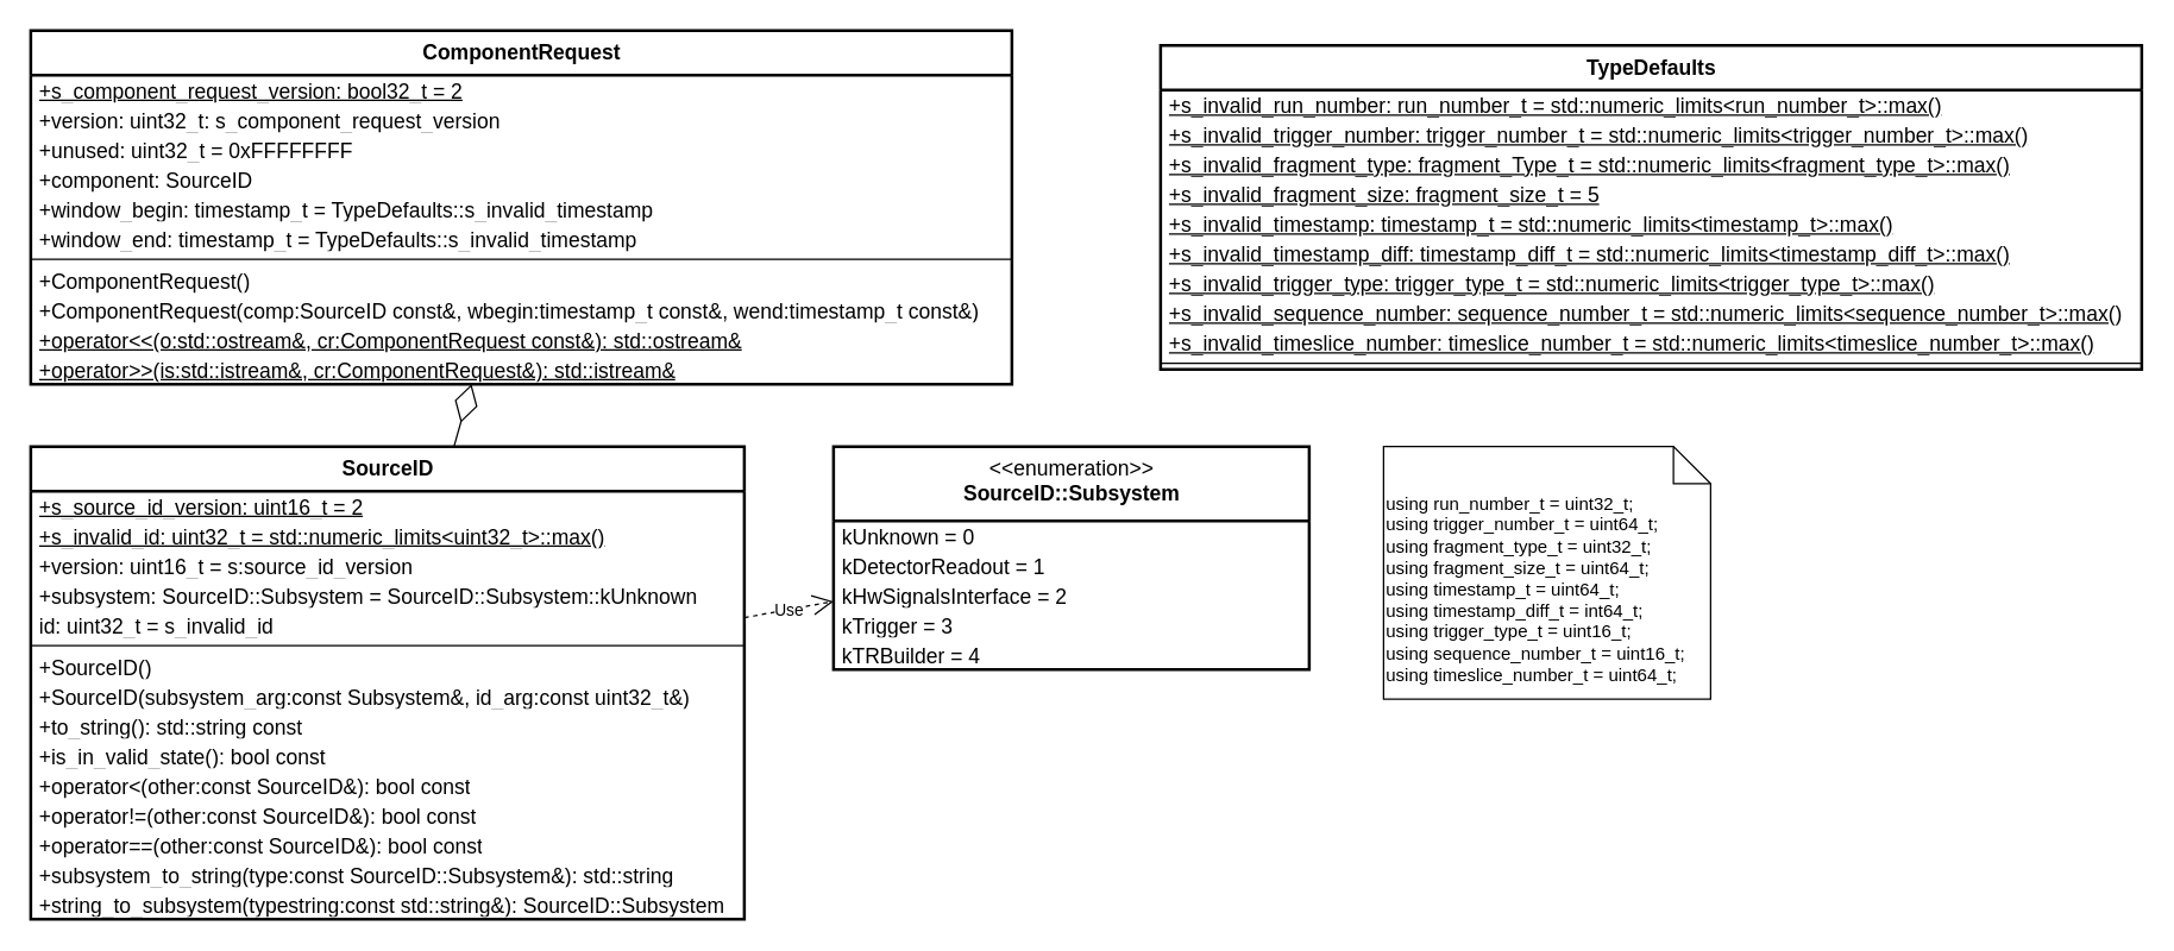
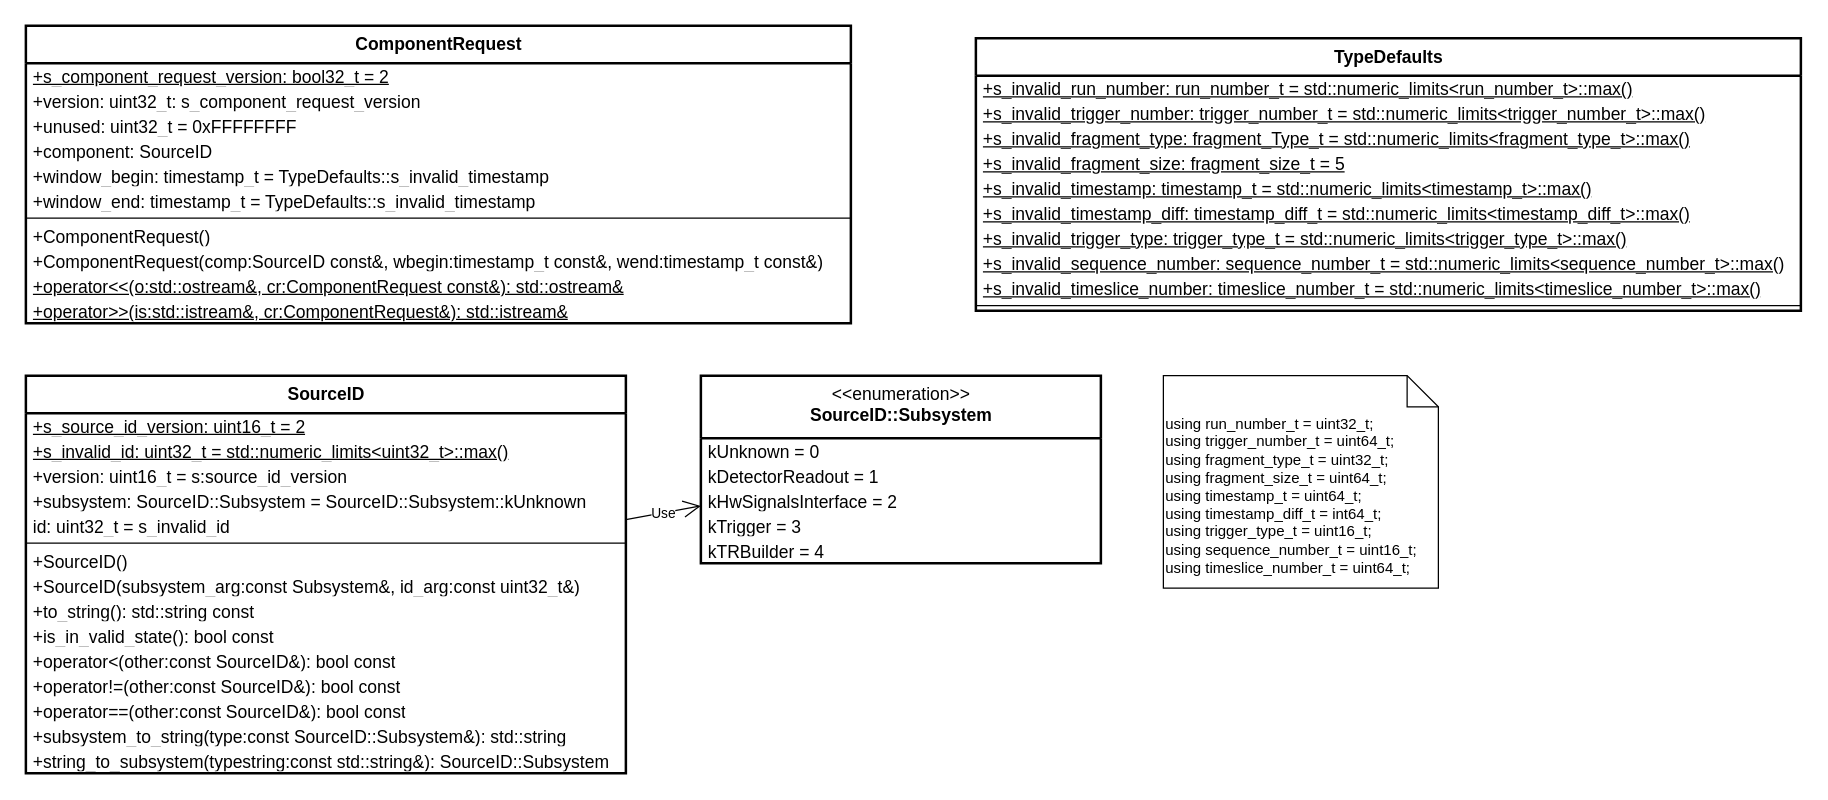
  <mxCell id="0" />
  <mxCell id="1" parent="0" />
  <mxCell id="2" value="&lt;b&gt;TypeDefaults&lt;br&gt;&lt;/b&gt;" style="swimlane;fontStyle=0;align=center;verticalAlign=top;childLayout=stackLayout;horizontal=1;startSize=30;horizontalStack=0;resizeParent=1;resizeParentMax=0;resizeLast=0;collapsible=0;marginBottom=0;html=1;fontFamily=Helvetica;fontSize=14;strokeWidth=2;fillColor=default;" parent="1" vertex="1"><mxGeometry x="780" y="30" width="660" height="218" as="geometry" /></mxCell>
  <mxCell id="3" value="&lt;u&gt;+s_invalid_run_number: run_number_t = std::numeric_limits&amp;lt;run_number_t&amp;gt;::max()&lt;/u&gt;" style="text;html=1;strokeColor=none;fillColor=none;align=left;verticalAlign=middle;spacingLeft=4;spacingRight=4;overflow=hidden;rotatable=0;points=[[0,0.5],[1,0.5]];portConstraint=eastwest;fontFamily=Helvetica;fontSize=14;" parent="2" vertex="1"><mxGeometry y="30" width="660" height="20" as="geometry" /></mxCell>
  <mxCell id="4" value="&lt;u&gt;+s_invalid_trigger_number: trigger_number_t = std::numeric_limits&amp;lt;trigger_number_t&amp;gt;::max()&lt;/u&gt;" style="text;html=1;strokeColor=none;fillColor=none;align=left;verticalAlign=middle;spacingLeft=4;spacingRight=4;overflow=hidden;rotatable=0;points=[[0,0.5],[1,0.5]];portConstraint=eastwest;fontFamily=Helvetica;fontSize=14;" parent="2" vertex="1"><mxGeometry y="50" width="660" height="20" as="geometry" /></mxCell>
  <mxCell id="5" value="&lt;u&gt;+s_invalid_fragment_type: fragment_Type_t = std::numeric_limits&amp;lt;fragment_type_t&amp;gt;::max()&lt;/u&gt;" style="text;html=1;strokeColor=none;fillColor=none;align=left;verticalAlign=middle;spacingLeft=4;spacingRight=4;overflow=hidden;rotatable=0;points=[[0,0.5],[1,0.5]];portConstraint=eastwest;fontFamily=Helvetica;fontSize=14;" parent="2" vertex="1"><mxGeometry y="70" width="660" height="20" as="geometry" /></mxCell>
  <mxCell id="6" value="&lt;u&gt;+s_invalid_fragment_size: fragment_size_t = 5&lt;/u&gt;" style="text;html=1;strokeColor=none;fillColor=none;align=left;verticalAlign=middle;spacingLeft=4;spacingRight=4;overflow=hidden;rotatable=0;points=[[0,0.5],[1,0.5]];portConstraint=eastwest;fontFamily=Helvetica;fontSize=14;" parent="2" vertex="1"><mxGeometry y="90" width="660" height="20" as="geometry" /></mxCell>
  <mxCell id="7" value="&lt;u&gt;+s_invalid_timestamp: timestamp_t = std::numeric_limits&amp;lt;timestamp_t&amp;gt;::max()&lt;/u&gt;" style="text;html=1;strokeColor=none;fillColor=none;align=left;verticalAlign=middle;spacingLeft=4;spacingRight=4;overflow=hidden;rotatable=0;points=[[0,0.5],[1,0.5]];portConstraint=eastwest;fontFamily=Helvetica;fontSize=14;" parent="2" vertex="1"><mxGeometry y="110" width="660" height="20" as="geometry" /></mxCell>
  <mxCell id="8" value="&lt;u&gt;+s_invalid_timestamp_diff: timestamp_diff_t = std::numeric_limits&amp;lt;timestamp_diff_t&amp;gt;::max()&lt;/u&gt;" style="text;html=1;strokeColor=none;fillColor=none;align=left;verticalAlign=middle;spacingLeft=4;spacingRight=4;overflow=hidden;rotatable=0;points=[[0,0.5],[1,0.5]];portConstraint=eastwest;fontFamily=Helvetica;fontSize=14;" parent="2" vertex="1"><mxGeometry y="130" width="660" height="20" as="geometry" /></mxCell>
  <mxCell id="9" value="&lt;u&gt;+s_invalid_trigger_type: trigger_type_t = std::numeric_limits&amp;lt;trigger_type_t&amp;gt;::max()&lt;/u&gt;" style="text;html=1;strokeColor=none;fillColor=none;align=left;verticalAlign=middle;spacingLeft=4;spacingRight=4;overflow=hidden;rotatable=0;points=[[0,0.5],[1,0.5]];portConstraint=eastwest;fontFamily=Helvetica;fontSize=14;" parent="2" vertex="1"><mxGeometry y="150" width="660" height="20" as="geometry" /></mxCell>
  <mxCell id="10" value="&lt;u&gt;+s_invalid_sequence_number: sequence_number_t = std::numeric_limits&amp;lt;sequence_number_t&amp;gt;::max()&lt;/u&gt;" style="text;html=1;strokeColor=none;fillColor=none;align=left;verticalAlign=middle;spacingLeft=4;spacingRight=4;overflow=hidden;rotatable=0;points=[[0,0.5],[1,0.5]];portConstraint=eastwest;fontFamily=Helvetica;fontSize=14;" parent="2" vertex="1"><mxGeometry y="170" width="660" height="20" as="geometry" /></mxCell>
  <mxCell id="11" value="&lt;u&gt;+s_invalid_timeslice_number: timeslice_number_t = std::numeric_limits&amp;lt;timeslice_number_t&amp;gt;::max()&lt;/u&gt;" style="text;html=1;strokeColor=none;fillColor=none;align=left;verticalAlign=middle;spacingLeft=4;spacingRight=4;overflow=hidden;rotatable=0;points=[[0,0.5],[1,0.5]];portConstraint=eastwest;fontFamily=Helvetica;fontSize=14;" parent="2" vertex="1"><mxGeometry y="190" width="660" height="20" as="geometry" /></mxCell>
  <mxCell id="12" value="" style="line;strokeWidth=1;fillColor=none;align=left;verticalAlign=middle;spacingTop=-1;spacingLeft=3;spacingRight=3;rotatable=0;labelPosition=right;points=[];portConstraint=eastwest;fontFamily=Helvetica;fontSize=14;" parent="2" vertex="1"><mxGeometry y="210" width="660" height="8" as="geometry" /></mxCell>
  <mxCell id="13" value="&amp;lt;&amp;lt;enumeration&amp;gt;&amp;gt;&lt;br&gt;&lt;b&gt;SourceID::Subsystem&lt;/b&gt;" style="swimlane;fontStyle=0;align=center;verticalAlign=top;childLayout=stackLayout;horizontal=1;startSize=50;horizontalStack=0;resizeParent=1;resizeParentMax=0;resizeLast=0;collapsible=0;marginBottom=0;html=1;fontFamily=Helvetica;fontSize=14;strokeWidth=2;fillColor=default;" parent="1" vertex="1"><mxGeometry x="560" y="300" width="320" height="150" as="geometry" /></mxCell>
  <mxCell id="14" value="kUnknown = 0" style="text;html=1;strokeColor=none;fillColor=none;align=left;verticalAlign=middle;spacingLeft=4;spacingRight=4;overflow=hidden;rotatable=0;points=[[0,0.5],[1,0.5]];portConstraint=eastwest;fontFamily=Helvetica;fontSize=14;" parent="13" vertex="1"><mxGeometry y="50" width="320" height="20" as="geometry" /></mxCell>
  <mxCell id="15" value="kDetectorReadout = 1" style="text;html=1;strokeColor=none;fillColor=none;align=left;verticalAlign=middle;spacingLeft=4;spacingRight=4;overflow=hidden;rotatable=0;points=[[0,0.5],[1,0.5]];portConstraint=eastwest;fontFamily=Helvetica;fontSize=14;" parent="13" vertex="1"><mxGeometry y="70" width="320" height="20" as="geometry" /></mxCell>
  <mxCell id="16" value="kHwSignalsInterface = 2" style="text;html=1;strokeColor=none;fillColor=none;align=left;verticalAlign=middle;spacingLeft=4;spacingRight=4;overflow=hidden;rotatable=0;points=[[0,0.5],[1,0.5]];portConstraint=eastwest;fontFamily=Helvetica;fontSize=14;" parent="13" vertex="1"><mxGeometry y="90" width="320" height="20" as="geometry" /></mxCell>
  <mxCell id="17" value="kTrigger = 3" style="text;html=1;strokeColor=none;fillColor=none;align=left;verticalAlign=middle;spacingLeft=4;spacingRight=4;overflow=hidden;rotatable=0;points=[[0,0.5],[1,0.5]];portConstraint=eastwest;fontFamily=Helvetica;fontSize=14;" parent="13" vertex="1"><mxGeometry y="110" width="320" height="20" as="geometry" /></mxCell>
  <mxCell id="18" value="kTRBuilder = 4" style="text;html=1;strokeColor=none;fillColor=none;align=left;verticalAlign=middle;spacingLeft=4;spacingRight=4;overflow=hidden;rotatable=0;points=[[0,0.5],[1,0.5]];portConstraint=eastwest;fontFamily=Helvetica;fontSize=14;" parent="13" vertex="1"><mxGeometry y="130" width="320" height="20" as="geometry" /></mxCell>
  <mxCell id="19" value="&lt;b&gt;SourceID&lt;br&gt;&lt;/b&gt;" style="swimlane;fontStyle=0;align=center;verticalAlign=top;childLayout=stackLayout;horizontal=1;startSize=30;horizontalStack=0;resizeParent=1;resizeParentMax=0;resizeLast=0;collapsible=0;marginBottom=0;html=1;fontFamily=Helvetica;fontSize=14;strokeWidth=2;fillColor=default;" parent="1" vertex="1"><mxGeometry x="20" y="300" width="480" height="318" as="geometry" /></mxCell>
  <mxCell id="20" value="&lt;u&gt;+s_source_id_version: uint16_t = 2&lt;/u&gt;" style="text;html=1;strokeColor=none;fillColor=none;align=left;verticalAlign=middle;spacingLeft=4;spacingRight=4;overflow=hidden;rotatable=0;points=[[0,0.5],[1,0.5]];portConstraint=eastwest;fontFamily=Helvetica;fontSize=14;" parent="19" vertex="1"><mxGeometry y="30" width="480" height="20" as="geometry" /></mxCell>
  <mxCell id="21" value="&lt;u&gt;+s_invalid_id: uint32_t = std::numeric_limits&amp;lt;uint32_t&amp;gt;::max()&lt;/u&gt;" style="text;html=1;strokeColor=none;fillColor=none;align=left;verticalAlign=middle;spacingLeft=4;spacingRight=4;overflow=hidden;rotatable=0;points=[[0,0.5],[1,0.5]];portConstraint=eastwest;fontFamily=Helvetica;fontSize=14;" parent="19" vertex="1"><mxGeometry y="50" width="480" height="20" as="geometry" /></mxCell>
  <mxCell id="22" value="+version: uint16_t = s:source_id_version" style="text;html=1;strokeColor=none;fillColor=none;align=left;verticalAlign=middle;spacingLeft=4;spacingRight=4;overflow=hidden;rotatable=0;points=[[0,0.5],[1,0.5]];portConstraint=eastwest;fontFamily=Helvetica;fontSize=14;" parent="19" vertex="1"><mxGeometry y="70" width="480" height="20" as="geometry" /></mxCell>
  <mxCell id="23" value="+subsystem: SourceID::Subsystem = SourceID::Subsystem::kUnknown" style="text;html=1;strokeColor=none;fillColor=none;align=left;verticalAlign=middle;spacingLeft=4;spacingRight=4;overflow=hidden;rotatable=0;points=[[0,0.5],[1,0.5]];portConstraint=eastwest;fontFamily=Helvetica;fontSize=14;" parent="19" vertex="1"><mxGeometry y="90" width="480" height="20" as="geometry" /></mxCell>
  <mxCell id="24" value="id: uint32_t = s_invalid_id" style="text;html=1;strokeColor=none;fillColor=none;align=left;verticalAlign=middle;spacingLeft=4;spacingRight=4;overflow=hidden;rotatable=0;points=[[0,0.5],[1,0.5]];portConstraint=eastwest;fontFamily=Helvetica;fontSize=14;" parent="19" vertex="1"><mxGeometry y="110" width="480" height="20" as="geometry" /></mxCell>
  <mxCell id="25" value="" style="line;strokeWidth=1;fillColor=none;align=left;verticalAlign=middle;spacingTop=-1;spacingLeft=3;spacingRight=3;rotatable=0;labelPosition=right;points=[];portConstraint=eastwest;fontFamily=Helvetica;fontSize=14;" parent="19" vertex="1"><mxGeometry y="130" width="480" height="8" as="geometry" /></mxCell>
  <mxCell id="26" value="+SourceID()" style="text;html=1;strokeColor=none;fillColor=none;align=left;verticalAlign=middle;spacingLeft=4;spacingRight=4;overflow=hidden;rotatable=0;points=[[0,0.5],[1,0.5]];portConstraint=eastwest;fontFamily=Helvetica;fontSize=14;" parent="19" vertex="1"><mxGeometry y="138" width="480" height="20" as="geometry" /></mxCell>
  <mxCell id="27" value="+SourceID(subsystem_arg:const Subsystem&amp;amp;, id_arg:const uint32_t&amp;amp;)" style="text;html=1;strokeColor=none;fillColor=none;align=left;verticalAlign=middle;spacingLeft=4;spacingRight=4;overflow=hidden;rotatable=0;points=[[0,0.5],[1,0.5]];portConstraint=eastwest;fontFamily=Helvetica;fontSize=14;" parent="19" vertex="1"><mxGeometry y="158" width="480" height="20" as="geometry" /></mxCell>
  <mxCell id="28" value="+to_string(): std::string const" style="text;html=1;strokeColor=none;fillColor=none;align=left;verticalAlign=middle;spacingLeft=4;spacingRight=4;overflow=hidden;rotatable=0;points=[[0,0.5],[1,0.5]];portConstraint=eastwest;fontFamily=Helvetica;fontSize=14;" parent="19" vertex="1"><mxGeometry y="178" width="480" height="20" as="geometry" /></mxCell>
  <mxCell id="29" value="+is_in_valid_state(): bool const" style="text;html=1;strokeColor=none;fillColor=none;align=left;verticalAlign=middle;spacingLeft=4;spacingRight=4;overflow=hidden;rotatable=0;points=[[0,0.5],[1,0.5]];portConstraint=eastwest;fontFamily=Helvetica;fontSize=14;" parent="19" vertex="1"><mxGeometry y="198" width="480" height="20" as="geometry" /></mxCell>
  <mxCell id="30" value="+operator&amp;lt;(other:const SourceID&amp;amp;): bool const" style="text;html=1;strokeColor=none;fillColor=none;align=left;verticalAlign=middle;spacingLeft=4;spacingRight=4;overflow=hidden;rotatable=0;points=[[0,0.5],[1,0.5]];portConstraint=eastwest;fontFamily=Helvetica;fontSize=14;" parent="19" vertex="1"><mxGeometry y="218" width="480" height="20" as="geometry" /></mxCell>
  <mxCell id="31" value="+operator!=(other:const SourceID&amp;amp;): bool const" style="text;html=1;strokeColor=none;fillColor=none;align=left;verticalAlign=middle;spacingLeft=4;spacingRight=4;overflow=hidden;rotatable=0;points=[[0,0.5],[1,0.5]];portConstraint=eastwest;fontFamily=Helvetica;fontSize=14;" parent="19" vertex="1"><mxGeometry y="238" width="480" height="20" as="geometry" /></mxCell>
  <mxCell id="32" value="+operator==(other:const SourceID&amp;amp;): bool const" style="text;html=1;strokeColor=none;fillColor=none;align=left;verticalAlign=middle;spacingLeft=4;spacingRight=4;overflow=hidden;rotatable=0;points=[[0,0.5],[1,0.5]];portConstraint=eastwest;fontFamily=Helvetica;fontSize=14;" parent="19" vertex="1"><mxGeometry y="258" width="480" height="20" as="geometry" /></mxCell>
  <mxCell id="33" value="+subsystem_to_string(type:const SourceID::Subsystem&amp;amp;): std::string" style="text;html=1;strokeColor=none;fillColor=none;align=left;verticalAlign=middle;spacingLeft=4;spacingRight=4;overflow=hidden;rotatable=0;points=[[0,0.5],[1,0.5]];portConstraint=eastwest;fontFamily=Helvetica;fontSize=14;" parent="19" vertex="1"><mxGeometry y="278" width="480" height="20" as="geometry" /></mxCell>
  <mxCell id="34" value="+string_to_subsystem(typestring:const std::string&amp;amp;): SourceID::Subsystem" style="text;html=1;strokeColor=none;fillColor=none;align=left;verticalAlign=middle;spacingLeft=4;spacingRight=4;overflow=hidden;rotatable=0;points=[[0,0.5],[1,0.5]];portConstraint=eastwest;fontFamily=Helvetica;fontSize=14;" parent="19" vertex="1"><mxGeometry y="298" width="480" height="20" as="geometry" /></mxCell>
  <mxCell id="35" value="&lt;b&gt;ComponentRequest&lt;br&gt;&lt;/b&gt;" style="swimlane;fontStyle=0;align=center;verticalAlign=top;childLayout=stackLayout;horizontal=1;startSize=30;horizontalStack=0;resizeParent=1;resizeParentMax=0;resizeLast=0;collapsible=0;marginBottom=0;html=1;fontFamily=Helvetica;fontSize=14;strokeWidth=2;fillColor=default;" parent="1" vertex="1"><mxGeometry x="20" y="20" width="660" height="238" as="geometry" /></mxCell>
  <mxCell id="36" value="&lt;u&gt;+s_component_request_version: bool32_t = 2&lt;/u&gt;" style="text;html=1;strokeColor=none;fillColor=none;align=left;verticalAlign=middle;spacingLeft=4;spacingRight=4;overflow=hidden;rotatable=0;points=[[0,0.5],[1,0.5]];portConstraint=eastwest;fontFamily=Helvetica;fontSize=14;" parent="35" vertex="1"><mxGeometry y="30" width="660" height="20" as="geometry" /></mxCell>
  <mxCell id="37" value="+version: uint32_t: s_component_request_version" style="text;html=1;strokeColor=none;fillColor=none;align=left;verticalAlign=middle;spacingLeft=4;spacingRight=4;overflow=hidden;rotatable=0;points=[[0,0.5],[1,0.5]];portConstraint=eastwest;fontFamily=Helvetica;fontSize=14;" parent="35" vertex="1"><mxGeometry y="50" width="660" height="20" as="geometry" /></mxCell>
  <mxCell id="38" value="+unused: uint32_t = 0xFFFFFFFF" style="text;html=1;strokeColor=none;fillColor=none;align=left;verticalAlign=middle;spacingLeft=4;spacingRight=4;overflow=hidden;rotatable=0;points=[[0,0.5],[1,0.5]];portConstraint=eastwest;fontFamily=Helvetica;fontSize=14;" parent="35" vertex="1"><mxGeometry y="70" width="660" height="20" as="geometry" /></mxCell>
  <mxCell id="39" value="+component: SourceID" style="text;html=1;strokeColor=none;fillColor=none;align=left;verticalAlign=middle;spacingLeft=4;spacingRight=4;overflow=hidden;rotatable=0;points=[[0,0.5],[1,0.5]];portConstraint=eastwest;fontFamily=Helvetica;fontSize=14;" parent="35" vertex="1"><mxGeometry y="90" width="660" height="20" as="geometry" /></mxCell>
  <mxCell id="40" value="+window_begin: timestamp_t = TypeDefaults::s_invalid_timestamp" style="text;html=1;strokeColor=none;fillColor=none;align=left;verticalAlign=middle;spacingLeft=4;spacingRight=4;overflow=hidden;rotatable=0;points=[[0,0.5],[1,0.5]];portConstraint=eastwest;fontFamily=Helvetica;fontSize=14;" parent="35" vertex="1"><mxGeometry y="110" width="660" height="20" as="geometry" /></mxCell>
  <mxCell id="41" value="+window_end: timestamp_t = TypeDefaults::s_invalid_timestamp" style="text;html=1;strokeColor=none;fillColor=none;align=left;verticalAlign=middle;spacingLeft=4;spacingRight=4;overflow=hidden;rotatable=0;points=[[0,0.5],[1,0.5]];portConstraint=eastwest;fontFamily=Helvetica;fontSize=14;" parent="35" vertex="1"><mxGeometry y="130" width="660" height="20" as="geometry" /></mxCell>
  <mxCell id="42" value="" style="line;strokeWidth=1;fillColor=none;align=left;verticalAlign=middle;spacingTop=-1;spacingLeft=3;spacingRight=3;rotatable=0;labelPosition=right;points=[];portConstraint=eastwest;fontFamily=Helvetica;fontSize=14;" parent="35" vertex="1"><mxGeometry y="150" width="660" height="8" as="geometry" /></mxCell>
  <mxCell id="43" value="+ComponentRequest()" style="text;html=1;strokeColor=none;fillColor=none;align=left;verticalAlign=middle;spacingLeft=4;spacingRight=4;overflow=hidden;rotatable=0;points=[[0,0.5],[1,0.5]];portConstraint=eastwest;fontFamily=Helvetica;fontSize=14;" parent="35" vertex="1"><mxGeometry y="158" width="660" height="20" as="geometry" /></mxCell>
  <mxCell id="44" value="+ComponentRequest(comp:SourceID const&amp;amp;, wbegin:timestamp_t const&amp;amp;, wend:timestamp_t const&amp;amp;)" style="text;html=1;strokeColor=none;fillColor=none;align=left;verticalAlign=middle;spacingLeft=4;spacingRight=4;overflow=hidden;rotatable=0;points=[[0,0.5],[1,0.5]];portConstraint=eastwest;fontFamily=Helvetica;fontSize=14;" parent="35" vertex="1"><mxGeometry y="178" width="660" height="20" as="geometry" /></mxCell>
  <mxCell id="45" value="&lt;u&gt;+operator&amp;lt;&amp;lt;(o:std::ostream&amp;amp;, cr:ComponentRequest const&amp;amp;): std::ostream&amp;amp;&lt;/u&gt;" style="text;html=1;strokeColor=none;fillColor=none;align=left;verticalAlign=middle;spacingLeft=4;spacingRight=4;overflow=hidden;rotatable=0;points=[[0,0.5],[1,0.5]];portConstraint=eastwest;fontFamily=Helvetica;fontSize=14;" parent="35" vertex="1"><mxGeometry y="198" width="660" height="20" as="geometry" /></mxCell>
  <mxCell id="46" value="&lt;u&gt;+operator&amp;gt;&amp;gt;(is:std::istream&amp;amp;, cr:ComponentRequest&amp;amp;): std::istream&amp;amp;&lt;/u&gt;" style="text;html=1;strokeColor=none;fillColor=none;align=left;verticalAlign=middle;spacingLeft=4;spacingRight=4;overflow=hidden;rotatable=0;points=[[0,0.5],[1,0.5]];portConstraint=eastwest;fontFamily=Helvetica;fontSize=14;" parent="35" vertex="1"><mxGeometry y="218" width="660" height="20" as="geometry" /></mxCell>
  <mxCell id="47" value="using run_number_t = uint32_t;&lt;br&gt;using trigger_number_t = uint64_t;&lt;br&gt;using fragment_type_t = uint32_t;&lt;br&gt;using fragment_size_t = uint64_t;&lt;br&gt;using timestamp_t = uint64_t;&lt;br&gt;using timestamp_diff_t = int64_t;&lt;br&gt;using trigger_type_t = uint16_t;&lt;br&gt;using sequence_number_t = uint16_t;&lt;br&gt;using timeslice_number_t = uint64_t;" style="shape=note2;boundedLbl=1;whiteSpace=wrap;html=1;size=25;verticalAlign=top;align=left;" parent="1" vertex="1"><mxGeometry x="930" y="300" width="220" height="170" as="geometry" /></mxCell>
- <mxCell id="48" value="" style="endArrow=diamondThin;endFill=0;endSize=24;html=1;rounded=0;" parent="1" source="19" target="35" edge="1"><mxGeometry width="160" relative="1" as="geometry"><mxPoint x="300" y="580" as="sourcePoint" /><mxPoint x="460" y="580" as="targetPoint" /></mxGeometry></mxCell>
- <mxCell id="49" value="Use" style="endArrow=open;endSize=12;dashed=1;html=1;rounded=0;" parent="1" source="19" target="13" edge="1"><mxGeometry width="160" relative="1" as="geometry"><mxPoint x="300" y="580" as="sourcePoint" /><mxPoint x="460" y="580" as="targetPoint" /></mxGeometry></mxCell>
+ <mxCell id="49" value="Use" style="endArrow=open;endSize=12;dashed=0;html=1;rounded=0;" parent="1" source="19" target="13" edge="1"><mxGeometry width="160" relative="1" as="geometry"><mxPoint x="300" y="580" as="sourcePoint" /><mxPoint x="460" y="580" as="targetPoint" /></mxGeometry></mxCell>
